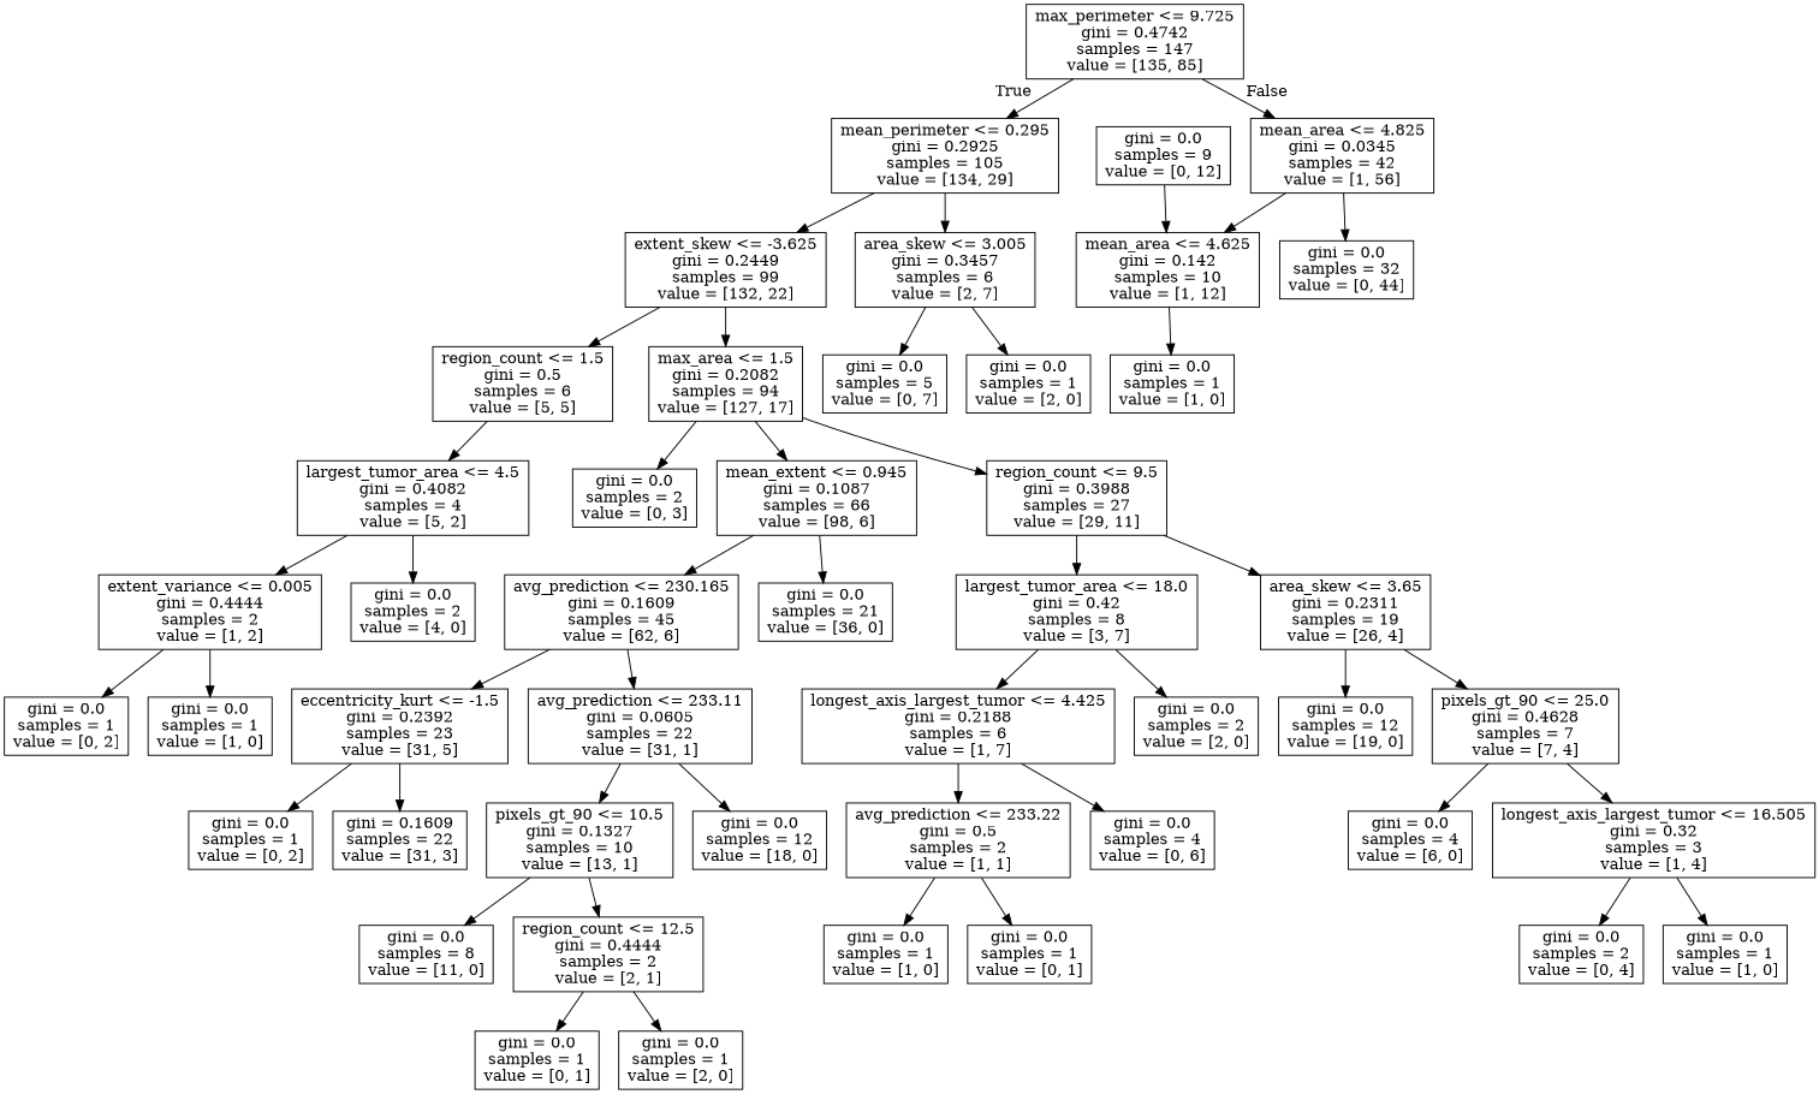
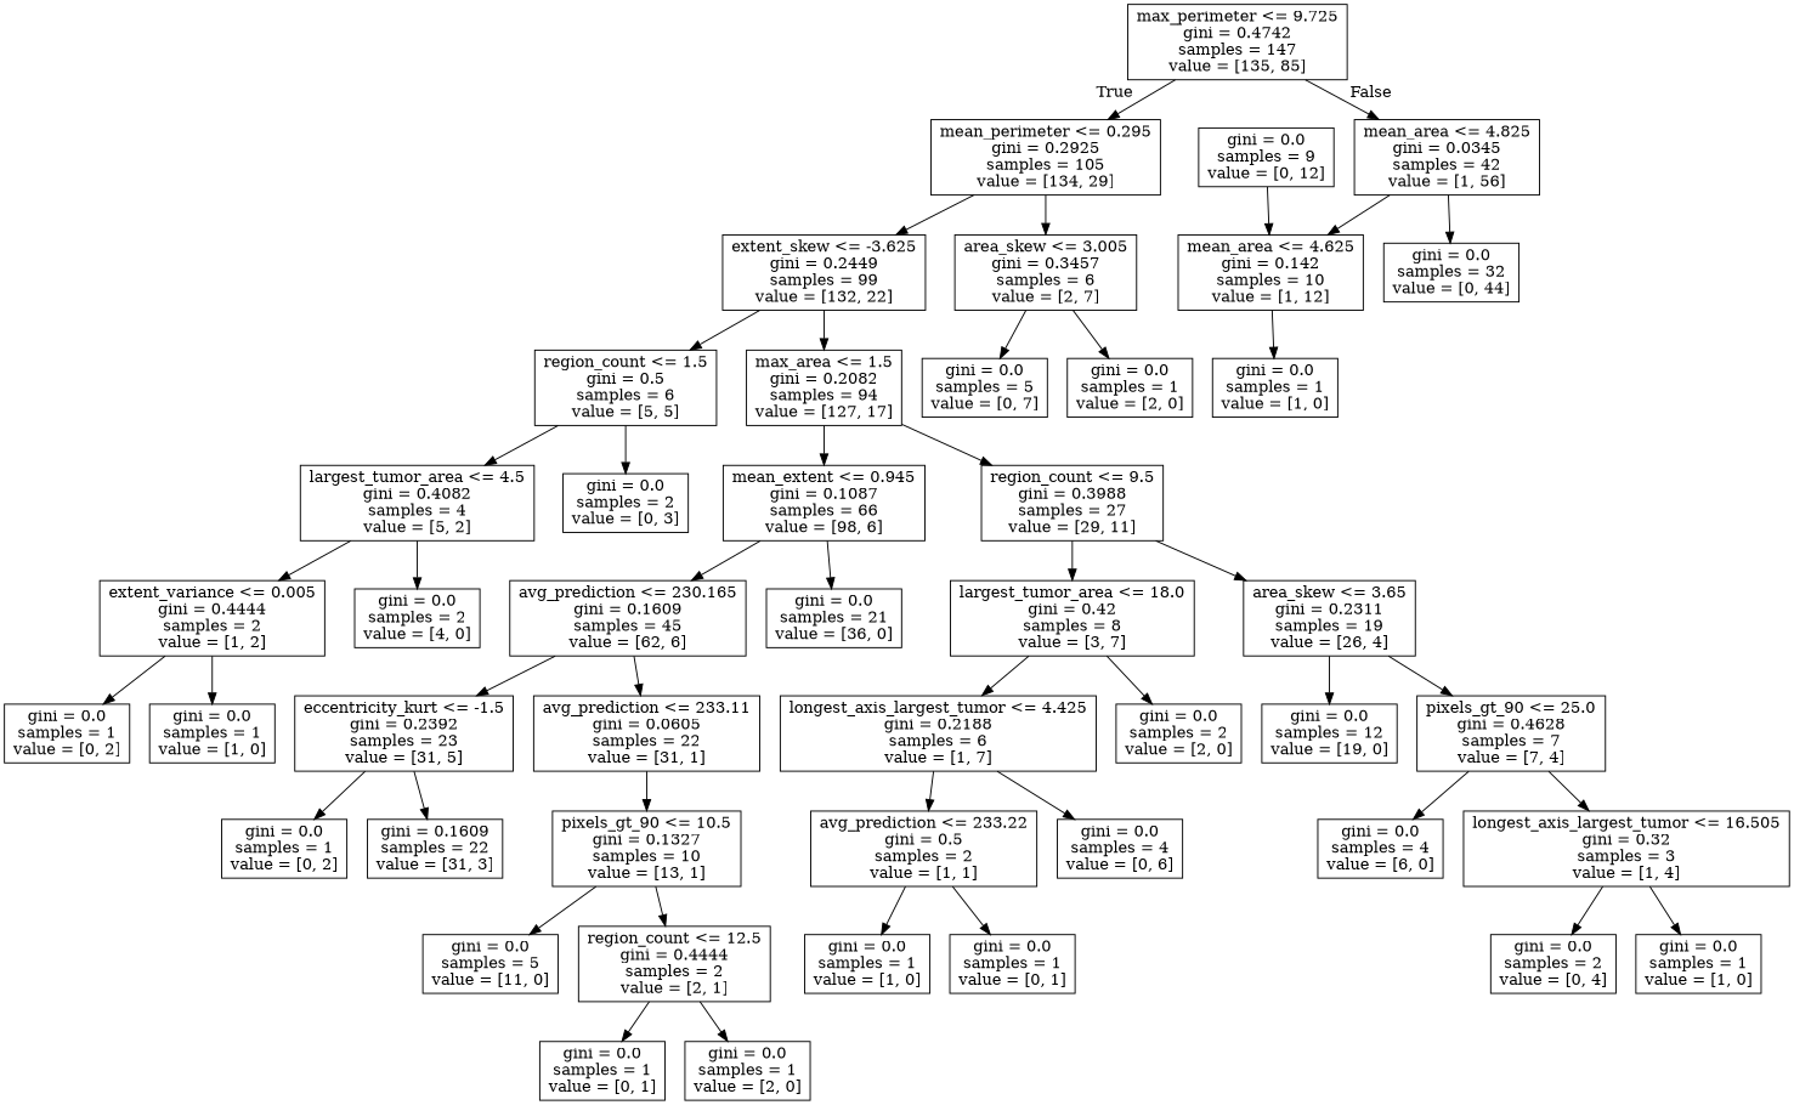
  digraph {
    node [shape=box]
    n1 [label="max_perimeter <= 9.725\ngini = 0.4742\nsamples = 147\nvalue = [135, 85]"]
    n2 [label="mean_perimeter <= 0.295\ngini = 0.2925\nsamples = 105\nvalue = [134, 29]"]
    n3 [label="mean_area <= 4.825\ngini = 0.0345\nsamples = 42\nvalue = [1, 56]"]
    n4 [label="extent_skew <= -3.625\ngini = 0.2449\nsamples = 99\nvalue = [132, 22]"]
    n5 [label="area_skew <= 3.005\ngini = 0.3457\nsamples = 6\nvalue = [2, 7]"]
    n6 [label="mean_area <= 4.625\ngini = 0.142\nsamples = 10\nvalue = [1, 12]"]
    n7 [label="gini = 0.0\nsamples = 32\nvalue = [0, 44]"]
    n8 [label="region_count <= 1.5\ngini = 0.5\nsamples = 6\nvalue = [5, 5]"]
    n9 [label="max_area <= 1.5\ngini = 0.2082\nsamples = 94\nvalue = [127, 17]"]
    n10 [label="gini = 0.0\nsamples = 5\nvalue = [0, 7]"]
    n11 [label="gini = 0.0\nsamples = 1\nvalue = [2, 0]"]
    n12 [label="largest_tumor_area <= 4.5\ngini = 0.4082\nsamples = 4\nvalue = [5, 2]"]
    n13 [label="gini = 0.0\nsamples = 2\nvalue = [0, 3]"]
    n14 [label="mean_extent <= 0.945\ngini = 0.1087\nsamples = 66\nvalue = [98, 6]"]
    n15 [label="region_count <= 9.5\ngini = 0.3988\nsamples = 27\nvalue = [29, 11]"]
    n16 [label="extent_variance <= 0.005\ngini = 0.4444\nsamples = 2\nvalue = [1, 2]"]
    n17 [label="gini = 0.0\nsamples = 2\nvalue = [4, 0]"]
    n18 [label="gini = 0.0\nsamples = 1\nvalue = [0, 2]"]
    n19 [label="gini = 0.0\nsamples = 1\nvalue = [1, 0]"]
    n20 [label="avg_prediction <= 230.165\ngini = 0.1609\nsamples = 45\nvalue = [62, 6]"]
    n21 [label="gini = 0.0\nsamples = 21\nvalue = [36, 0]"]
    n22 [label="largest_tumor_area <= 18.0\ngini = 0.42\nsamples = 8\nvalue = [3, 7]"]
    n23 [label="area_skew <= 3.65\ngini = 0.2311\nsamples = 19\nvalue = [26, 4]"]
    n24 [label="eccentricity_kurt <= -1.5\ngini = 0.2392\nsamples = 23\nvalue = [31, 5]"]
    n25 [label="avg_prediction <= 233.11\ngini = 0.0605\nsamples = 22\nvalue = [31, 1]"]
    n26 [label="gini = 0.0\nsamples = 1\nvalue = [0, 2]"]
    n27 [label="gini = 0.1609\nsamples = 22\nvalue = [31, 3]"]
    n28 [label="pixels_gt_90 <= 10.5\ngini = 0.1327\nsamples = 10\nvalue = [13, 1]"]
-   n29 [label="gini = 0.0\nsamples = 12\nvalue = [18, 0]"]
-   n30 [label="gini = 0.0\nsamples = 8\nvalue = [11, 0]"]
+   n30 [label="gini = 0.0\nsamples = 5\nvalue = [11, 0]"]
    n31 [label="region_count <= 12.5\ngini = 0.4444\nsamples = 2\nvalue = [2, 1]"]
    n32 [label="gini = 0.0\nsamples = 1\nvalue = [0, 1]"]
    n33 [label="gini = 0.0\nsamples = 1\nvalue = [2, 0]"]
    n34 [label="longest_axis_largest_tumor <= 4.425\ngini = 0.2188\nsamples = 6\nvalue = [1, 7]"]
    n35 [label="gini = 0.0\nsamples = 2\nvalue = [2, 0]"]
    n36 [label="gini = 0.0\nsamples = 12\nvalue = [19, 0]"]
    n37 [label="pixels_gt_90 <= 25.0\ngini = 0.4628\nsamples = 7\nvalue = [7, 4]"]
    n38 [label="avg_prediction <= 233.22\ngini = 0.5\nsamples = 2\nvalue = [1, 1]"]
    n39 [label="gini = 0.0\nsamples = 4\nvalue = [0, 6]"]
    n40 [label="gini = 0.0\nsamples = 1\nvalue = [1, 0]"]
    n41 [label="gini = 0.0\nsamples = 1\nvalue = [0, 1]"]
    n42 [label="gini = 0.0\nsamples = 4\nvalue = [6, 0]"]
    n43 [label="longest_axis_largest_tumor <= 16.505\ngini = 0.32\nsamples = 3\nvalue = [1, 4]"]
    n44 [label="gini = 0.0\nsamples = 2\nvalue = [0, 4]"]
    n45 [label="gini = 0.0\nsamples = 1\nvalue = [1, 0]"]
    n46 [label="gini = 0.0\nsamples = 1\nvalue = [1, 0]"]
    n47 [label="gini = 0.0\nsamples = 9\nvalue = [0, 12]"]
    n1 -> n2 [headlabel=True labelangle=45 labeldistance=2.5]
    n1 -> n3 [headlabel=False labelangle=-45 labeldistance=2.5]
    n2 -> n4
    n2 -> n5
    n3 -> n6
    n3 -> n7
    n4 -> n8
    n4 -> n9
    n5 -> n10
    n5 -> n11
    n6 -> n46
    n8 -> n12
-   n9 -> n13
+   n8 -> n13
    n9 -> n14
    n9 -> n15
    n12 -> n16
    n12 -> n17
    n14 -> n20
    n14 -> n21
    n15 -> n22
    n15 -> n23
    n16 -> n18
    n16 -> n19
    n20 -> n24
    n20 -> n25
    n22 -> n34
    n22 -> n35
    n23 -> n36
    n23 -> n37
    n24 -> n26
    n24 -> n27
    n25 -> n28
-   n25 -> n29
    n28 -> n30
    n28 -> n31
    n31 -> n32
    n31 -> n33
    n34 -> n38
    n34 -> n39
    n37 -> n42
    n37 -> n43
    n38 -> n40
    n38 -> n41
    n43 -> n44
    n43 -> n45
    n47 -> n6
  }
